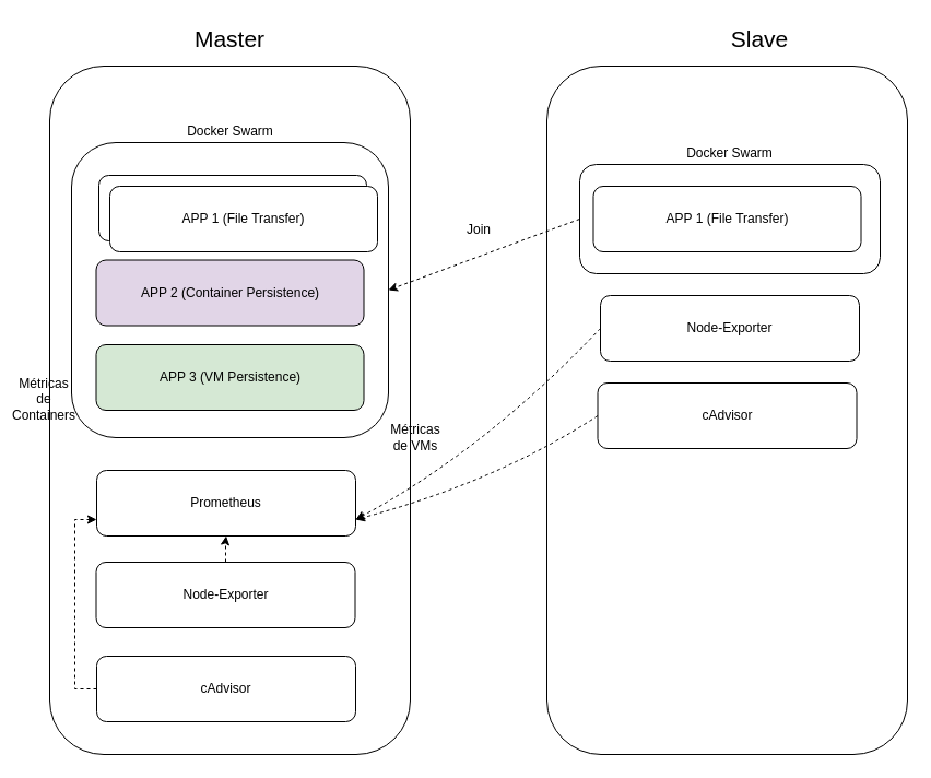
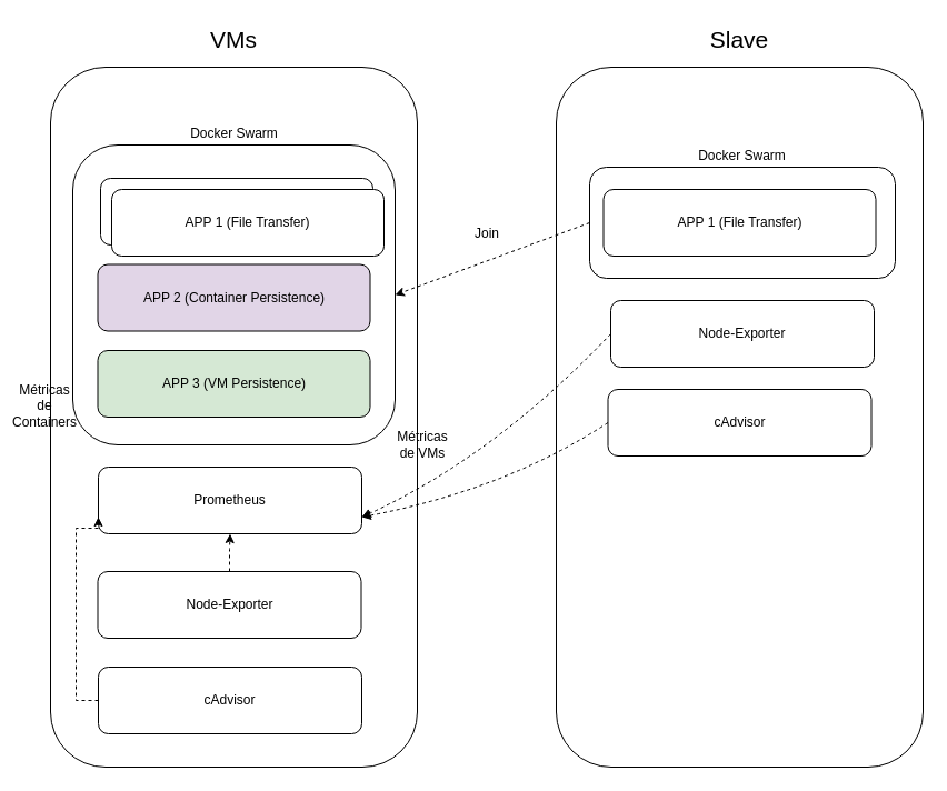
  <mxCell id="0" />
  <mxCell id="1" parent="0" />
  <mxCell id="2" value="" style="rounded=1;whiteSpace=wrap;html=1;" vertex="1" parent="1"><mxGeometry x="45" y="60" width="330" height="630" as="geometry" /></mxCell>
- <mxCell id="3" value="&lt;font style=&quot;font-size: 21px&quot;&gt;Master&lt;/font&gt;" style="text;html=1;strokeColor=none;fillColor=none;align=center;verticalAlign=middle;whiteSpace=wrap;rounded=0;" vertex="1" parent="1"><mxGeometry x="60" y="20" width="300" height="30" as="geometry" /></mxCell>
- <mxCell id="4" value="&lt;font style=&quot;font-size: 21px&quot;&gt;Slave&lt;/font&gt;" style="text;html=1;strokeColor=none;fillColor=none;align=center;verticalAlign=middle;whiteSpace=wrap;rounded=0;" vertex="1" parent="1"><mxGeometry x="545" y="20" width="300" height="30" as="geometry" /></mxCell>
+ <mxCell id="3" value="&lt;font style=&quot;font-size: 21px&quot;&gt;VMs&lt;/font&gt;" style="text;html=1;strokeColor=none;fillColor=none;align=center;verticalAlign=middle;whiteSpace=wrap;rounded=0;" vertex="1" parent="1"><mxGeometry x="60" y="20" width="300" height="30" as="geometry" /></mxCell>
+ <mxCell id="4" value="&lt;font style=&quot;font-size: 21px&quot;&gt;Slave&lt;/font&gt;" style="text;html=1;strokeColor=none;fillColor=none;align=center;verticalAlign=middle;whiteSpace=wrap;rounded=0;" vertex="1" parent="1"><mxGeometry x="515" y="20" width="300" height="30" as="geometry" /></mxCell>
  <mxCell id="5" value="" style="rounded=1;whiteSpace=wrap;html=1;" vertex="1" parent="1"><mxGeometry x="500" y="60" width="330" height="630" as="geometry" /></mxCell>
  <mxCell id="6" value="" style="rounded=1;whiteSpace=wrap;html=1;" vertex="1" parent="1"><mxGeometry x="65" y="130" width="290" height="270" as="geometry" /></mxCell>
  <mxCell id="7" value="Docker Swarm" style="text;html=1;strokeColor=none;fillColor=none;align=center;verticalAlign=middle;whiteSpace=wrap;rounded=0;" vertex="1" parent="1"><mxGeometry x="162.5" y="110" width="95" height="20" as="geometry" /></mxCell>
  <mxCell id="8" value="" style="endArrow=classic;html=1;entryX=1;entryY=0.5;entryDx=0;entryDy=0;exitX=0;exitY=0.5;exitDx=0;exitDy=0;dashed=1;" edge="1" parent="1" source="9" target="6"><mxGeometry width="50" height="50" relative="1" as="geometry"><mxPoint x="445" y="210" as="sourcePoint" /><mxPoint x="495" y="160" as="targetPoint" /></mxGeometry></mxCell>
  <mxCell id="9" value="" style="rounded=1;whiteSpace=wrap;html=1;" vertex="1" parent="1"><mxGeometry x="530" y="150" width="275" height="100" as="geometry" /></mxCell>
  <mxCell id="10" value="" style="rounded=1;whiteSpace=wrap;html=1;" vertex="1" parent="1"><mxGeometry x="90" y="160" width="245" height="60" as="geometry" /></mxCell>
  <mxCell id="11" value="APP 2 (Container Persistence)" style="rounded=1;whiteSpace=wrap;html=1;fillColor=#e1d5e7;" vertex="1" parent="1"><mxGeometry x="87.5" y="237.5" width="245" height="60" as="geometry" /></mxCell>
  <mxCell id="12" value="APP 3 (VM Persistence)" style="rounded=1;whiteSpace=wrap;html=1;fillColor=#d5e8d4;" vertex="1" parent="1"><mxGeometry x="87.5" y="315" width="245" height="60" as="geometry" /></mxCell>
  <mxCell id="13" value="APP 1 (File Transfer)&lt;br&gt;" style="rounded=1;whiteSpace=wrap;html=1;" vertex="1" parent="1"><mxGeometry x="100" y="170" width="245" height="60" as="geometry" /></mxCell>
  <mxCell id="14" value="APP 1 (File Transfer)&lt;br&gt;" style="rounded=1;whiteSpace=wrap;html=1;" vertex="1" parent="1"><mxGeometry x="542.5" y="170" width="245" height="60" as="geometry" /></mxCell>
  <mxCell id="15" value="Docker Swarm" style="text;html=1;strokeColor=none;fillColor=none;align=center;verticalAlign=middle;whiteSpace=wrap;rounded=0;" vertex="1" parent="1"><mxGeometry x="620" y="130" width="95" height="20" as="geometry" /></mxCell>
- <mxCell id="16" value="Prometheus" style="rounded=1;whiteSpace=wrap;html=1;" vertex="1" parent="1"><mxGeometry x="88" y="430" width="237" height="60" as="geometry" /></mxCell>
+ <mxCell id="16" value="Prometheus" style="rounded=1;whiteSpace=wrap;html=1;" vertex="1" parent="1"><mxGeometry x="88" y="420" width="237" height="60" as="geometry" /></mxCell>
  <mxCell id="17" style="edgeStyle=orthogonalEdgeStyle;rounded=0;orthogonalLoop=1;jettySize=auto;html=1;dashed=1;" edge="1" parent="1" source="18" target="16"><mxGeometry relative="1" as="geometry" /></mxCell>
  <mxCell id="18" value="Node-Exporter" style="rounded=1;whiteSpace=wrap;html=1;" vertex="1" parent="1"><mxGeometry x="87.5" y="514" width="237" height="60" as="geometry" /></mxCell>
  <mxCell id="19" style="edgeStyle=orthogonalEdgeStyle;rounded=0;orthogonalLoop=1;jettySize=auto;html=1;entryX=0;entryY=0.75;entryDx=0;entryDy=0;dashed=1;" edge="1" parent="1" source="20" target="16"><mxGeometry relative="1" as="geometry"><Array as="points"><mxPoint x="68" y="630" /><mxPoint x="68" y="475" /></Array></mxGeometry></mxCell>
  <mxCell id="20" value="cAdvisor" style="rounded=1;whiteSpace=wrap;html=1;" vertex="1" parent="1"><mxGeometry x="88" y="600" width="237" height="60" as="geometry" /></mxCell>
  <mxCell id="21" value="Node-Exporter" style="rounded=1;whiteSpace=wrap;html=1;" vertex="1" parent="1"><mxGeometry x="549" y="270" width="237" height="60" as="geometry" /></mxCell>
  <mxCell id="22" value="cAdvisor" style="rounded=1;whiteSpace=wrap;html=1;" vertex="1" parent="1"><mxGeometry x="546.5" y="350" width="237" height="60" as="geometry" /></mxCell>
  <mxCell id="23" value="Métricas de Containers" style="text;html=1;strokeColor=none;fillColor=none;align=center;verticalAlign=middle;whiteSpace=wrap;rounded=0;" vertex="1" parent="1"><mxGeometry x="20" y="355" width="40" height="20" as="geometry" /></mxCell>
  <mxCell id="24" value="Métricas de VMs" style="text;html=1;strokeColor=none;fillColor=none;align=center;verticalAlign=middle;whiteSpace=wrap;rounded=0;" vertex="1" parent="1"><mxGeometry x="360" y="390" width="40" height="20" as="geometry" /></mxCell>
  <mxCell id="25" value="Join" style="text;html=1;strokeColor=none;fillColor=none;align=center;verticalAlign=middle;whiteSpace=wrap;rounded=0;" vertex="1" parent="1"><mxGeometry x="418" y="200" width="40" height="20" as="geometry" /></mxCell>
  <mxCell id="26" value="" style="curved=1;endArrow=classic;html=1;dashed=1;entryX=1;entryY=0.75;entryDx=0;entryDy=0;exitX=0;exitY=0.5;exitDx=0;exitDy=0;" edge="1" parent="1" source="21" target="16"><mxGeometry width="50" height="50" relative="1" as="geometry"><mxPoint x="445" y="460" as="sourcePoint" /><mxPoint x="495" y="410" as="targetPoint" /><Array as="points"><mxPoint x="445" y="410" /></Array></mxGeometry></mxCell>
  <mxCell id="27" value="" style="curved=1;endArrow=classic;html=1;dashed=1;entryX=1;entryY=0.75;entryDx=0;entryDy=0;exitX=0;exitY=0.5;exitDx=0;exitDy=0;" edge="1" parent="1" source="22" target="16"><mxGeometry width="50" height="50" relative="1" as="geometry"><mxPoint x="445" y="560" as="sourcePoint" /><mxPoint x="495" y="510" as="targetPoint" /><Array as="points"><mxPoint x="455" y="440" /></Array></mxGeometry></mxCell>
